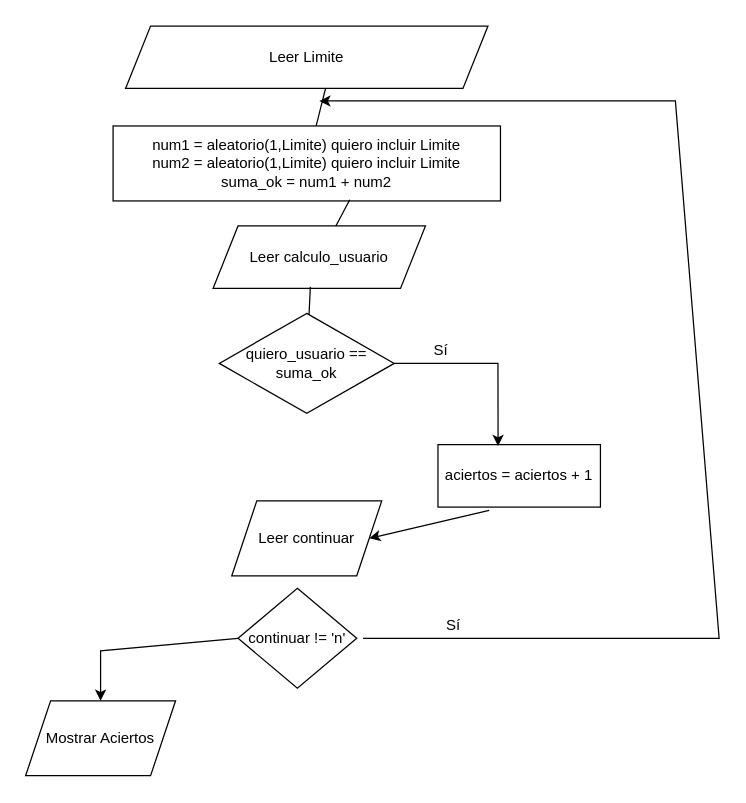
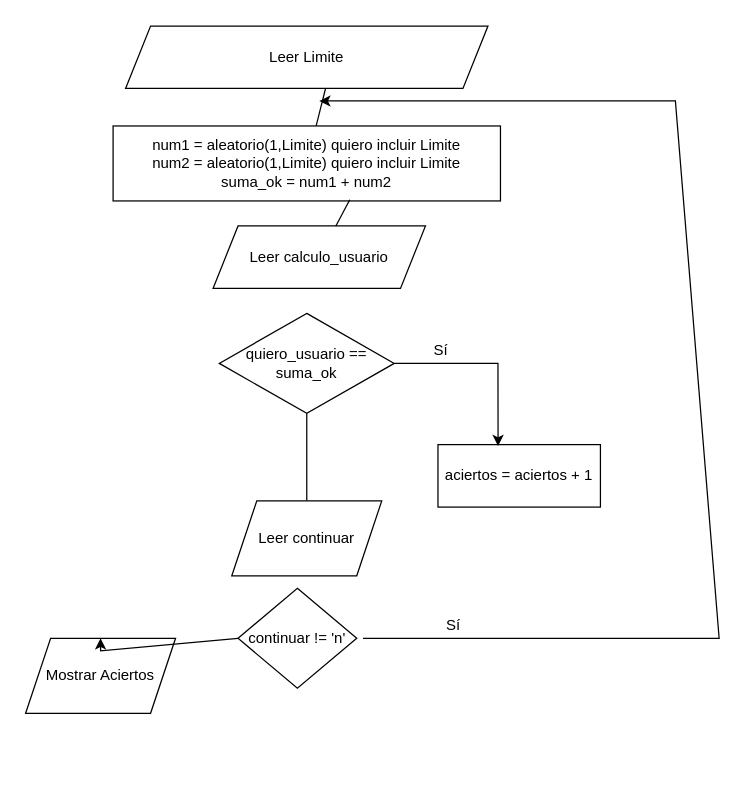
  <mxCell id="0" />
  <mxCell id="1" parent="0" />
  <mxCell id="2" value="Leer Limite" style="shape=parallelogram;perimeter=parallelogramPerimeter;whiteSpace=wrap;html=1;fixedSize=1;" vertex="1" parent="1"><mxGeometry x="100" y="20" width="290" height="50" as="geometry" /></mxCell>
  <mxCell id="3" value="num1 = aleatorio(1,Limite) quiero incluir Limite&lt;div&gt;num2 = aleatorio(1,Limite) quiero incluir Limite&lt;br&gt;&lt;/div&gt;&lt;div&gt;suma_ok = num1 + num2&lt;/div&gt;" style="rounded=0;whiteSpace=wrap;html=1;" vertex="1" parent="1"><mxGeometry x="90" y="100" width="310" height="60" as="geometry" /></mxCell>
  <mxCell id="4" value="Leer calculo_usuario" style="shape=parallelogram;perimeter=parallelogramPerimeter;whiteSpace=wrap;html=1;fixedSize=1;" vertex="1" parent="1"><mxGeometry x="170" y="180" width="170" height="50" as="geometry" /></mxCell>
  <mxCell id="5" value="quiero_usuario == suma_ok" style="rhombus;whiteSpace=wrap;html=1;" vertex="1" parent="1"><mxGeometry x="175" y="250" width="140" height="80" as="geometry" /></mxCell>
  <mxCell id="6" value="" style="endArrow=none;html=1;rounded=0;" edge="1" parent="1" source="3"><mxGeometry width="50" height="50" relative="1" as="geometry"><mxPoint x="210" y="120" as="sourcePoint" /><mxPoint x="260" y="70" as="targetPoint" /></mxGeometry></mxCell>
  <mxCell id="7" value="" style="endArrow=none;html=1;rounded=0;entryX=0.611;entryY=0.984;entryDx=0;entryDy=0;entryPerimeter=0;" edge="1" parent="1" source="4" target="3"><mxGeometry width="50" height="50" relative="1" as="geometry"><mxPoint x="263" y="110" as="sourcePoint" /><mxPoint x="270" y="80" as="targetPoint" /></mxGeometry></mxCell>
- <mxCell id="8" value="" style="endArrow=none;html=1;rounded=0;entryX=0.458;entryY=0.975;entryDx=0;entryDy=0;entryPerimeter=0;" edge="1" parent="1" source="5" target="4"><mxGeometry width="50" height="50" relative="1" as="geometry"><mxPoint x="110" y="300" as="sourcePoint" /><mxPoint x="160" y="250" as="targetPoint" /></mxGeometry></mxCell>
+ <mxCell id="8" value="" style="endArrow=none;html=1;rounded=0;" edge="1" parent="1" source="5" target="12"><mxGeometry width="50" height="50" relative="1" as="geometry"><mxPoint x="110" y="300" as="sourcePoint" /><mxPoint x="160" y="250" as="targetPoint" /></mxGeometry></mxCell>
  <mxCell id="9" value="aciertos = aciertos + 1" style="rounded=0;whiteSpace=wrap;html=1;" vertex="1" parent="1"><mxGeometry x="350" y="355" width="130" height="50" as="geometry" /></mxCell>
  <mxCell id="10" value="" style="endArrow=classic;html=1;rounded=0;entryX=0.37;entryY=0.023;entryDx=0;entryDy=0;entryPerimeter=0;exitX=1;exitY=0.5;exitDx=0;exitDy=0;" edge="1" parent="1" source="5" target="9"><mxGeometry width="50" height="50" relative="1" as="geometry"><mxPoint x="320" y="290" as="sourcePoint" /><mxPoint x="380" y="220" as="targetPoint" /><Array as="points"><mxPoint x="398" y="290" /></Array></mxGeometry></mxCell>
  <mxCell id="11" value="Sí" style="text;html=1;align=center;verticalAlign=middle;whiteSpace=wrap;rounded=0;" vertex="1" parent="1"><mxGeometry x="330" y="270" width="45" height="20" as="geometry" /></mxCell>
  <mxCell id="12" value="Leer continuar" style="shape=parallelogram;perimeter=parallelogramPerimeter;whiteSpace=wrap;html=1;fixedSize=1;" vertex="1" parent="1"><mxGeometry x="185" y="400" width="120" height="60" as="geometry" /></mxCell>
- <mxCell id="13" value="" style="endArrow=classic;html=1;rounded=0;exitX=0.315;exitY=1.053;exitDx=0;exitDy=0;exitPerimeter=0;entryX=1;entryY=0.5;entryDx=0;entryDy=0;" edge="1" parent="1" source="9" target="12"><mxGeometry width="50" height="50" relative="1" as="geometry"><mxPoint x="300" y="390" as="sourcePoint" /><mxPoint x="350" y="340" as="targetPoint" /></mxGeometry></mxCell>
  <mxCell id="14" value="continuar != 'n'" style="rhombus;whiteSpace=wrap;html=1;" vertex="1" parent="1"><mxGeometry x="190" y="470" width="95" height="80" as="geometry" /></mxCell>
  <mxCell id="15" value="" style="endArrow=classic;html=1;rounded=0;" edge="1" parent="1"><mxGeometry width="50" height="50" relative="1" as="geometry"><mxPoint x="290" y="510" as="sourcePoint" /><mxPoint x="255" y="80" as="targetPoint" /><Array as="points"><mxPoint x="575" y="510" /><mxPoint x="540" y="80" /></Array></mxGeometry></mxCell>
  <mxCell id="16" value="Sí" style="text;html=1;align=center;verticalAlign=middle;whiteSpace=wrap;rounded=0;" vertex="1" parent="1"><mxGeometry x="340" y="490" width="45" height="20" as="geometry" /></mxCell>
- <mxCell id="17" value="Mostrar Aciertos" style="shape=parallelogram;perimeter=parallelogramPerimeter;whiteSpace=wrap;html=1;fixedSize=1;" vertex="1" parent="1"><mxGeometry x="20" y="560" width="120" height="60" as="geometry" /></mxCell>
+ <mxCell id="17" value="Mostrar Aciertos" style="shape=parallelogram;perimeter=parallelogramPerimeter;whiteSpace=wrap;html=1;fixedSize=1;" vertex="1" parent="1"><mxGeometry x="20" y="510" width="120" height="60" as="geometry" /></mxCell>
  <mxCell id="18" value="" style="endArrow=classic;html=1;rounded=0;exitX=0;exitY=0.5;exitDx=0;exitDy=0;entryX=0.5;entryY=0;entryDx=0;entryDy=0;" edge="1" parent="1" source="14" target="17"><mxGeometry width="50" height="50" relative="1" as="geometry"><mxPoint x="80" y="490" as="sourcePoint" /><mxPoint x="130" y="440" as="targetPoint" /><Array as="points"><mxPoint x="80" y="520" /></Array></mxGeometry></mxCell>
